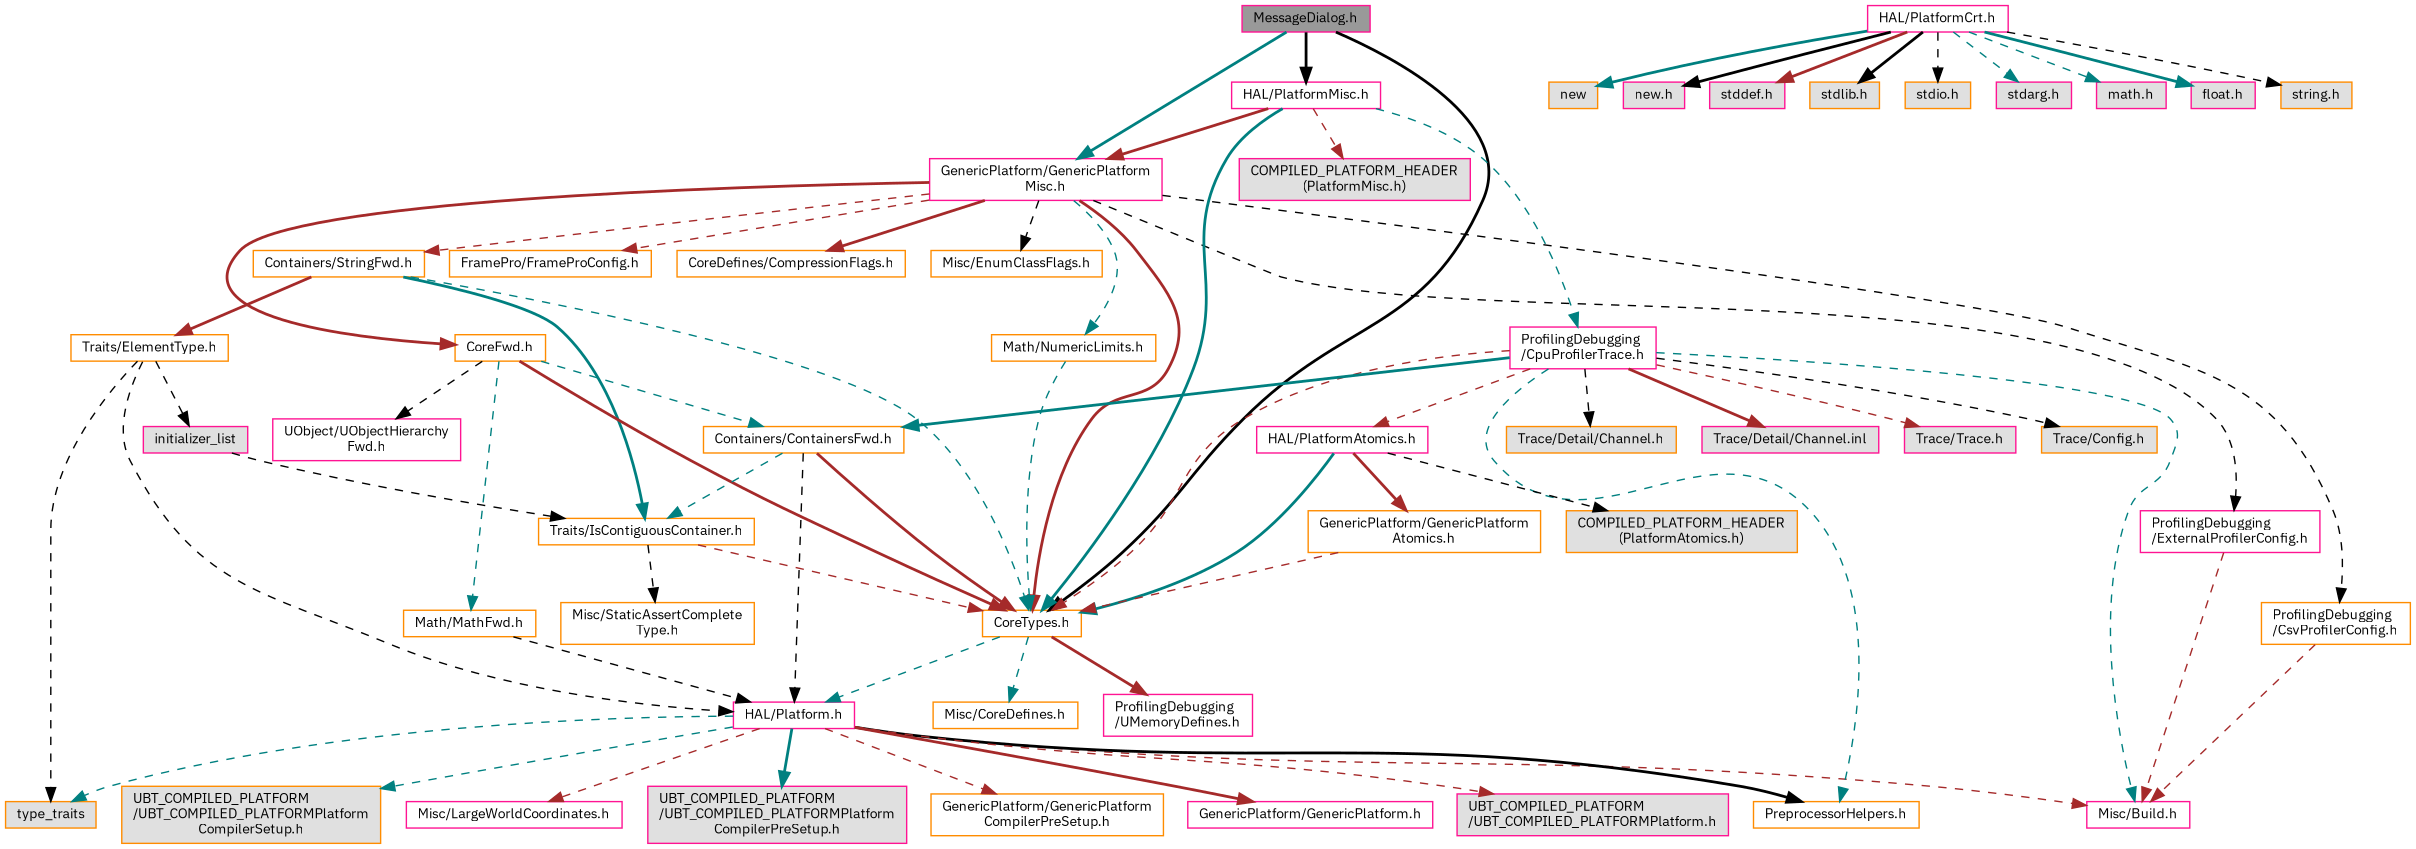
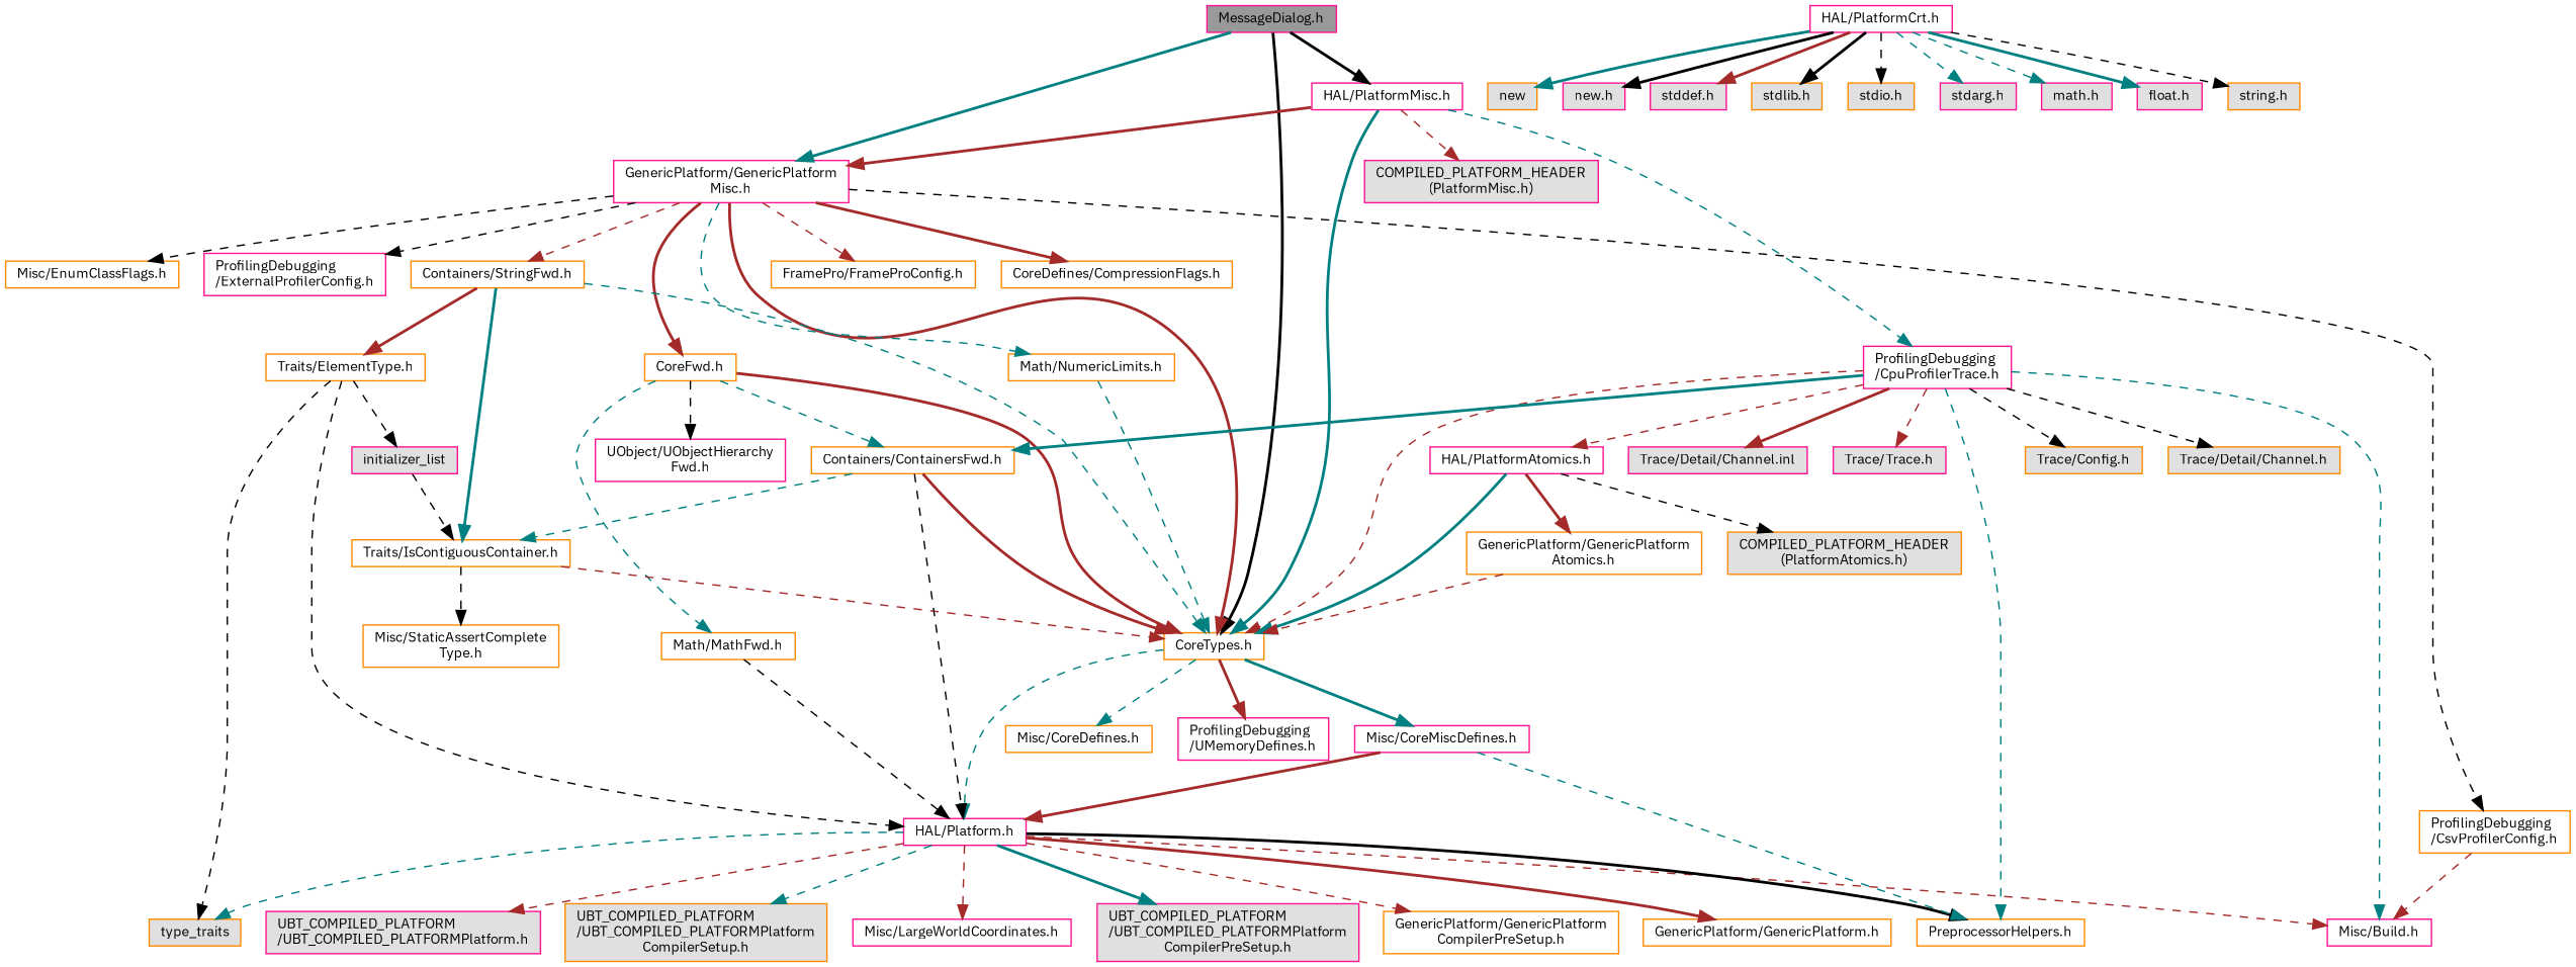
  digraph {
    fontname="IBM Plex Sans"
    node [color=darkorange fillcolor=white fontname="IBM Plex Sans" fontsize=10 shape=box style=filled]
    edge [color=brown fontname="IBM Plex Sans" fontsize=10 labelfontname=Helvetica labelfontsize=10 style=dashed]
    n1 [color=deeppink fillcolor=grey60 fontcolor=black height=0.2 label="MessageDialog.h" width=0.4]
    n2 [height=0.2 label="CoreTypes.h" width=0.4]
    n3 [color=deeppink height=0.2 label="GenericPlatform/GenericPlatform\lMisc.h" width=0.4]
    n4 [color=deeppink height=0.2 label="HAL/PlatformMisc.h" width=0.4]
    n5 [color=deeppink height=0.2 label="HAL/Platform.h" width=0.4]
    n6 [color=deeppink height=0.2 label="ProfilingDebugging\l/UMemoryDefines.h" width=0.4]
+   n7 [color=deeppink height=0.2 label="Misc/CoreMiscDefines.h" width=0.4]
    n8 [height=0.2 label="Misc/CoreDefines.h" width=0.4]
    n9 [height=0.2 label="Containers/StringFwd.h" width=0.4]
    n10 [height=0.2 label="CoreFwd.h" width=0.4]
    n11 [height=0.2 label="FramePro/FrameProConfig.h" width=0.4]
    n12 [height=0.2 label="Math/NumericLimits.h" width=0.4]
    n13 [height=0.2 label="CoreDefines/CompressionFlags.h" width=0.4]
    n14 [height=0.2 label="Misc/EnumClassFlags.h" width=0.4]
    n15 [height=0.2 label="ProfilingDebugging\l/CsvProfilerConfig.h" width=0.4]
    n16 [color=deeppink height=0.2 label="ProfilingDebugging\l/ExternalProfilerConfig.h" width=0.4]
    n17 [color=deeppink fillcolor="#E0E0E0" height=0.2 label="COMPILED_PLATFORM_HEADER\l(PlatformMisc.h)" width=0.4]
    n18 [color=deeppink height=0.2 label="ProfilingDebugging\l/CpuProfilerTrace.h" width=0.4]
    n19 [color=deeppink height=0.2 label="Misc/Build.h" width=0.4]
    n20 [color=deeppink height=0.2 label="Misc/LargeWorldCoordinates.h" width=0.4]
    n21 [fillcolor="#E0E0E0" height=0.2 label=type_traits width=0.4]
    n22 [height=0.2 label="PreprocessorHelpers.h" width=0.4]
    n23 [color=deeppink fillcolor="#E0E0E0" height=0.2 label="UBT_COMPILED_PLATFORM\l/UBT_COMPILED_PLATFORMPlatform\lCompilerPreSetup.h" width=0.4]
    n24 [height=0.2 label="GenericPlatform/GenericPlatform\lCompilerPreSetup.h" width=0.4]
-   n25 [color=deeppink height=0.2 label="GenericPlatform/GenericPlatform.h" width=0.4]
+   n25 [height=0.2 label="GenericPlatform/GenericPlatform.h" width=0.4]
    n26 [color=deeppink fillcolor="#E0E0E0" height=0.2 label="UBT_COMPILED_PLATFORM\l/UBT_COMPILED_PLATFORMPlatform.h" width=0.4]
    n27 [fillcolor="#E0E0E0" height=0.2 label="UBT_COMPILED_PLATFORM\l/UBT_COMPILED_PLATFORMPlatform\lCompilerSetup.h" width=0.4]
    n28 [height=0.2 label="Traits/ElementType.h" width=0.4]
    n29 [height=0.2 label="Traits/IsContiguousContainer.h" width=0.4]
    n30 [height=0.2 label="Containers/ContainersFwd.h" width=0.4]
    n31 [height=0.2 label="Math/MathFwd.h" width=0.4]
    n32 [color=deeppink height=0.2 label="UObject/UObjectHierarchy\lFwd.h" width=0.4]
    n33 [color=deeppink height=0.2 label="HAL/PlatformCrt.h" width=0.4]
    n34 [fillcolor="#E0E0E0" height=0.2 label=new width=0.4]
    n35 [color=deeppink fillcolor="#E0E0E0" height=0.2 label="new.h" width=0.4]
    n36 [color=deeppink fillcolor="#E0E0E0" height=0.2 label="stddef.h" width=0.4]
    n37 [fillcolor="#E0E0E0" height=0.2 label="stdlib.h" width=0.4]
    n38 [fillcolor="#E0E0E0" height=0.2 label="stdio.h" width=0.4]
    n39 [color=deeppink fillcolor="#E0E0E0" height=0.2 label="stdarg.h" width=0.4]
    n40 [color=deeppink fillcolor="#E0E0E0" height=0.2 label="math.h" width=0.4]
    n41 [color=deeppink fillcolor="#E0E0E0" height=0.2 label="float.h" width=0.4]
    n42 [fillcolor="#E0E0E0" height=0.2 label="string.h" width=0.4]
    n43 [color=deeppink fillcolor="#E0E0E0" height=0.2 label=initializer_list width=0.4]
    n44 [height=0.2 label="Misc/StaticAssertComplete\lType.h" width=0.4]
    n45 [color=deeppink height=0.2 label="HAL/PlatformAtomics.h" width=0.4]
    n46 [fillcolor="#E0E0E0" height=0.2 label="Trace/Config.h" width=0.4]
    n47 [fillcolor="#E0E0E0" height=0.2 label="Trace/Detail/Channel.h" width=0.4]
    n48 [color=deeppink fillcolor="#E0E0E0" height=0.2 label="Trace/Detail/Channel.inl" width=0.4]
    n49 [color=deeppink fillcolor="#E0E0E0" height=0.2 label="Trace/Trace.h" width=0.4]
    n50 [height=0.2 label="GenericPlatform/GenericPlatform\lAtomics.h" width=0.4]
    n51 [fillcolor="#E0E0E0" height=0.2 label="COMPILED_PLATFORM_HEADER\l(PlatformAtomics.h)" width=0.4]
    n1 -> n2 [color=black style=bold]
    n1 -> n3 [color=teal style=bold]
    n1 -> n4 [color=black style=bold]
    n2 -> n5 [color=teal]
    n2 -> n6 [style=bold]
+   n2 -> n7 [color=teal style=bold]
    n2 -> n8 [color=teal]
    n3 -> n2 [style=bold]
    n3 -> n9
    n3 -> n10 [style=bold]
    n3 -> n11
    n3 -> n12 [color=teal]
    n3 -> n13 [style=bold]
    n3 -> n14 [color=black]
    n3 -> n15 [color=black]
    n3 -> n16 [color=black]
    n4 -> n2 [color=teal style=bold]
    n4 -> n3 [style=bold]
    n4 -> n17
    n4 -> n18 [color=teal]
    n5 -> n19
    n5 -> n20
    n5 -> n21 [color=teal]
    n5 -> n22 [color=black style=bold]
    n5 -> n23 [color=teal style=bold]
    n5 -> n24
    n5 -> n25 [style=bold]
    n5 -> n26
    n5 -> n27 [color=teal]
+   n7 -> n5 [style=bold]
+   n7 -> n22 [color=teal]
    n9 -> n2 [color=teal]
    n9 -> n28 [style=bold]
    n9 -> n29 [color=teal style=bold]
    n10 -> n2 [style=bold]
    n10 -> n30 [color=teal]
    n10 -> n31 [color=teal]
    n10 -> n32 [color=black]
    n12 -> n2 [color=teal]
    n15 -> n19
-   n16 -> n19
    n18 -> n2
    n18 -> n19 [color=teal]
    n18 -> n22 [color=teal]
    n18 -> n30 [color=teal style=bold]
    n18 -> n45
    n18 -> n46 [color=black]
    n18 -> n47 [color=black]
    n18 -> n48 [style=bold]
    n18 -> n49
    n28 -> n5 [color=black]
    n28 -> n21 [color=black]
    n28 -> n43 [color=black]
    n29 -> n2
    n29 -> n44 [color=black]
    n30 -> n2 [style=bold]
    n30 -> n5 [color=black]
    n30 -> n29 [color=teal]
    n31 -> n5 [color=black]
    n33 -> n34 [color=teal style=bold]
    n33 -> n35 [color=black style=bold]
    n33 -> n36 [style=bold]
    n33 -> n37 [color=black style=bold]
    n33 -> n38 [color=black]
    n33 -> n39 [color=teal]
    n33 -> n40 [color=teal]
    n33 -> n41 [color=teal style=bold]
    n33 -> n42 [color=black]
    n43 -> n29 [color=black]
    n45 -> n2 [color=teal style=bold]
    n45 -> n50 [style=bold]
    n45 -> n51 [color=black]
    n50 -> n2
  }
